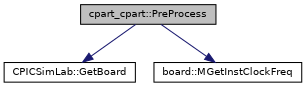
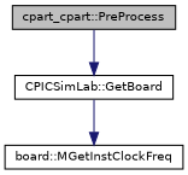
  digraph {
    rankdir=TB
    node [color=black fillcolor=white fontname=Helvetica fontsize=10 shape=record style=filled]
    edge [color=midnightblue fontname=Helvetica fontsize=10 labelfontname=Helvetica labelfontsize=10 style=solid]
    n1 [fillcolor=grey75 fontcolor=black height=0.2 label="cpart_cpart::PreProcess" width=0.4]
    n2 [height=0.2 label="CPICSimLab::GetBoard" width=0.4]
    n3 [height=0.2 label="board::MGetInstClockFreq" width=0.4]
    n1 -> n2
-   n1 -> n3
+   n2 -> n3
  }
